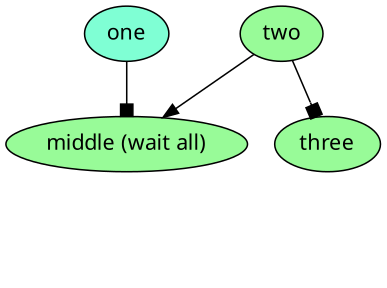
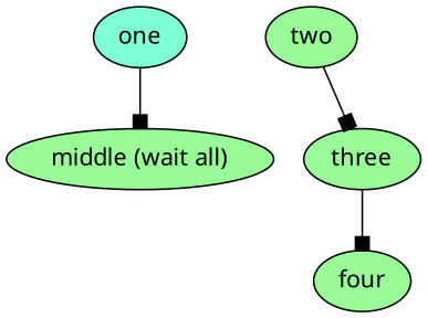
  digraph {
    fontname="Noto Sans"
    node [fillcolor=palegreen fontname="Noto Sans" style=filled]
    edge [arrowhead=box fontname="Noto Sans"]
    n1 [label="middle (wait all)"]
    three
+   four
    one [fillcolor=aquamarine]
    two
+   three -> four
    one -> n1
-   two -> n1 [arrowhead=normal]
    two -> three
  }
